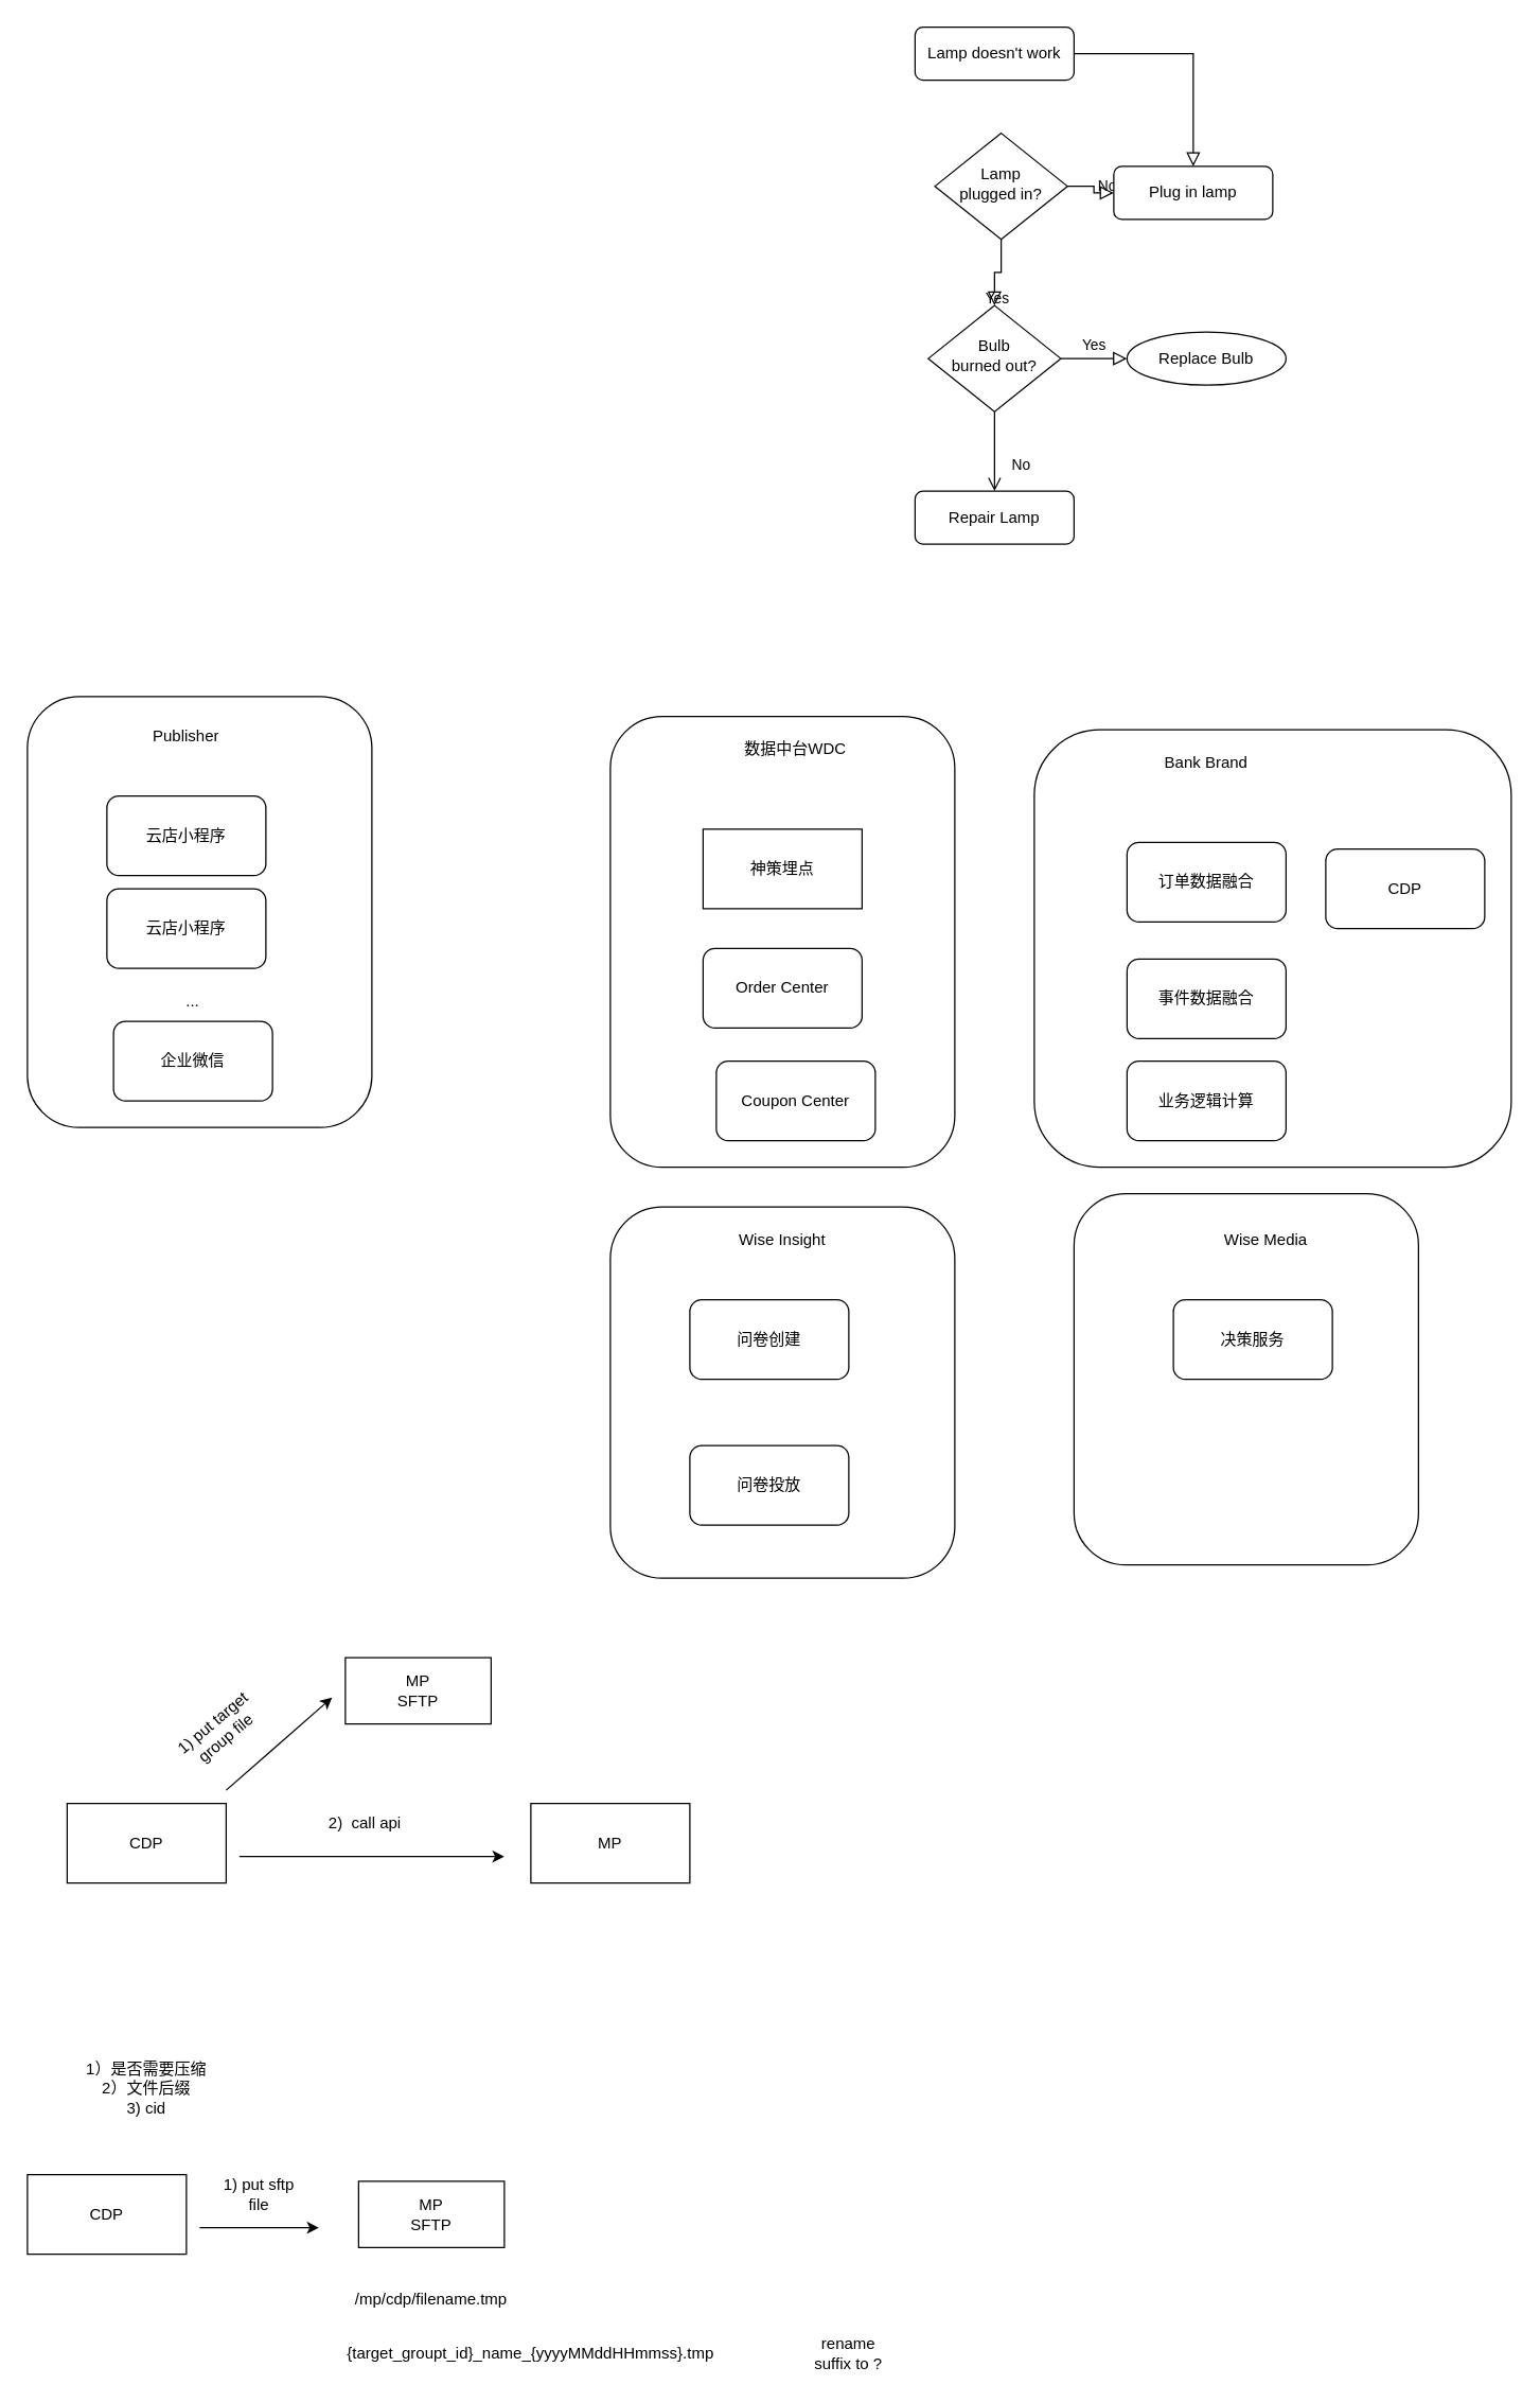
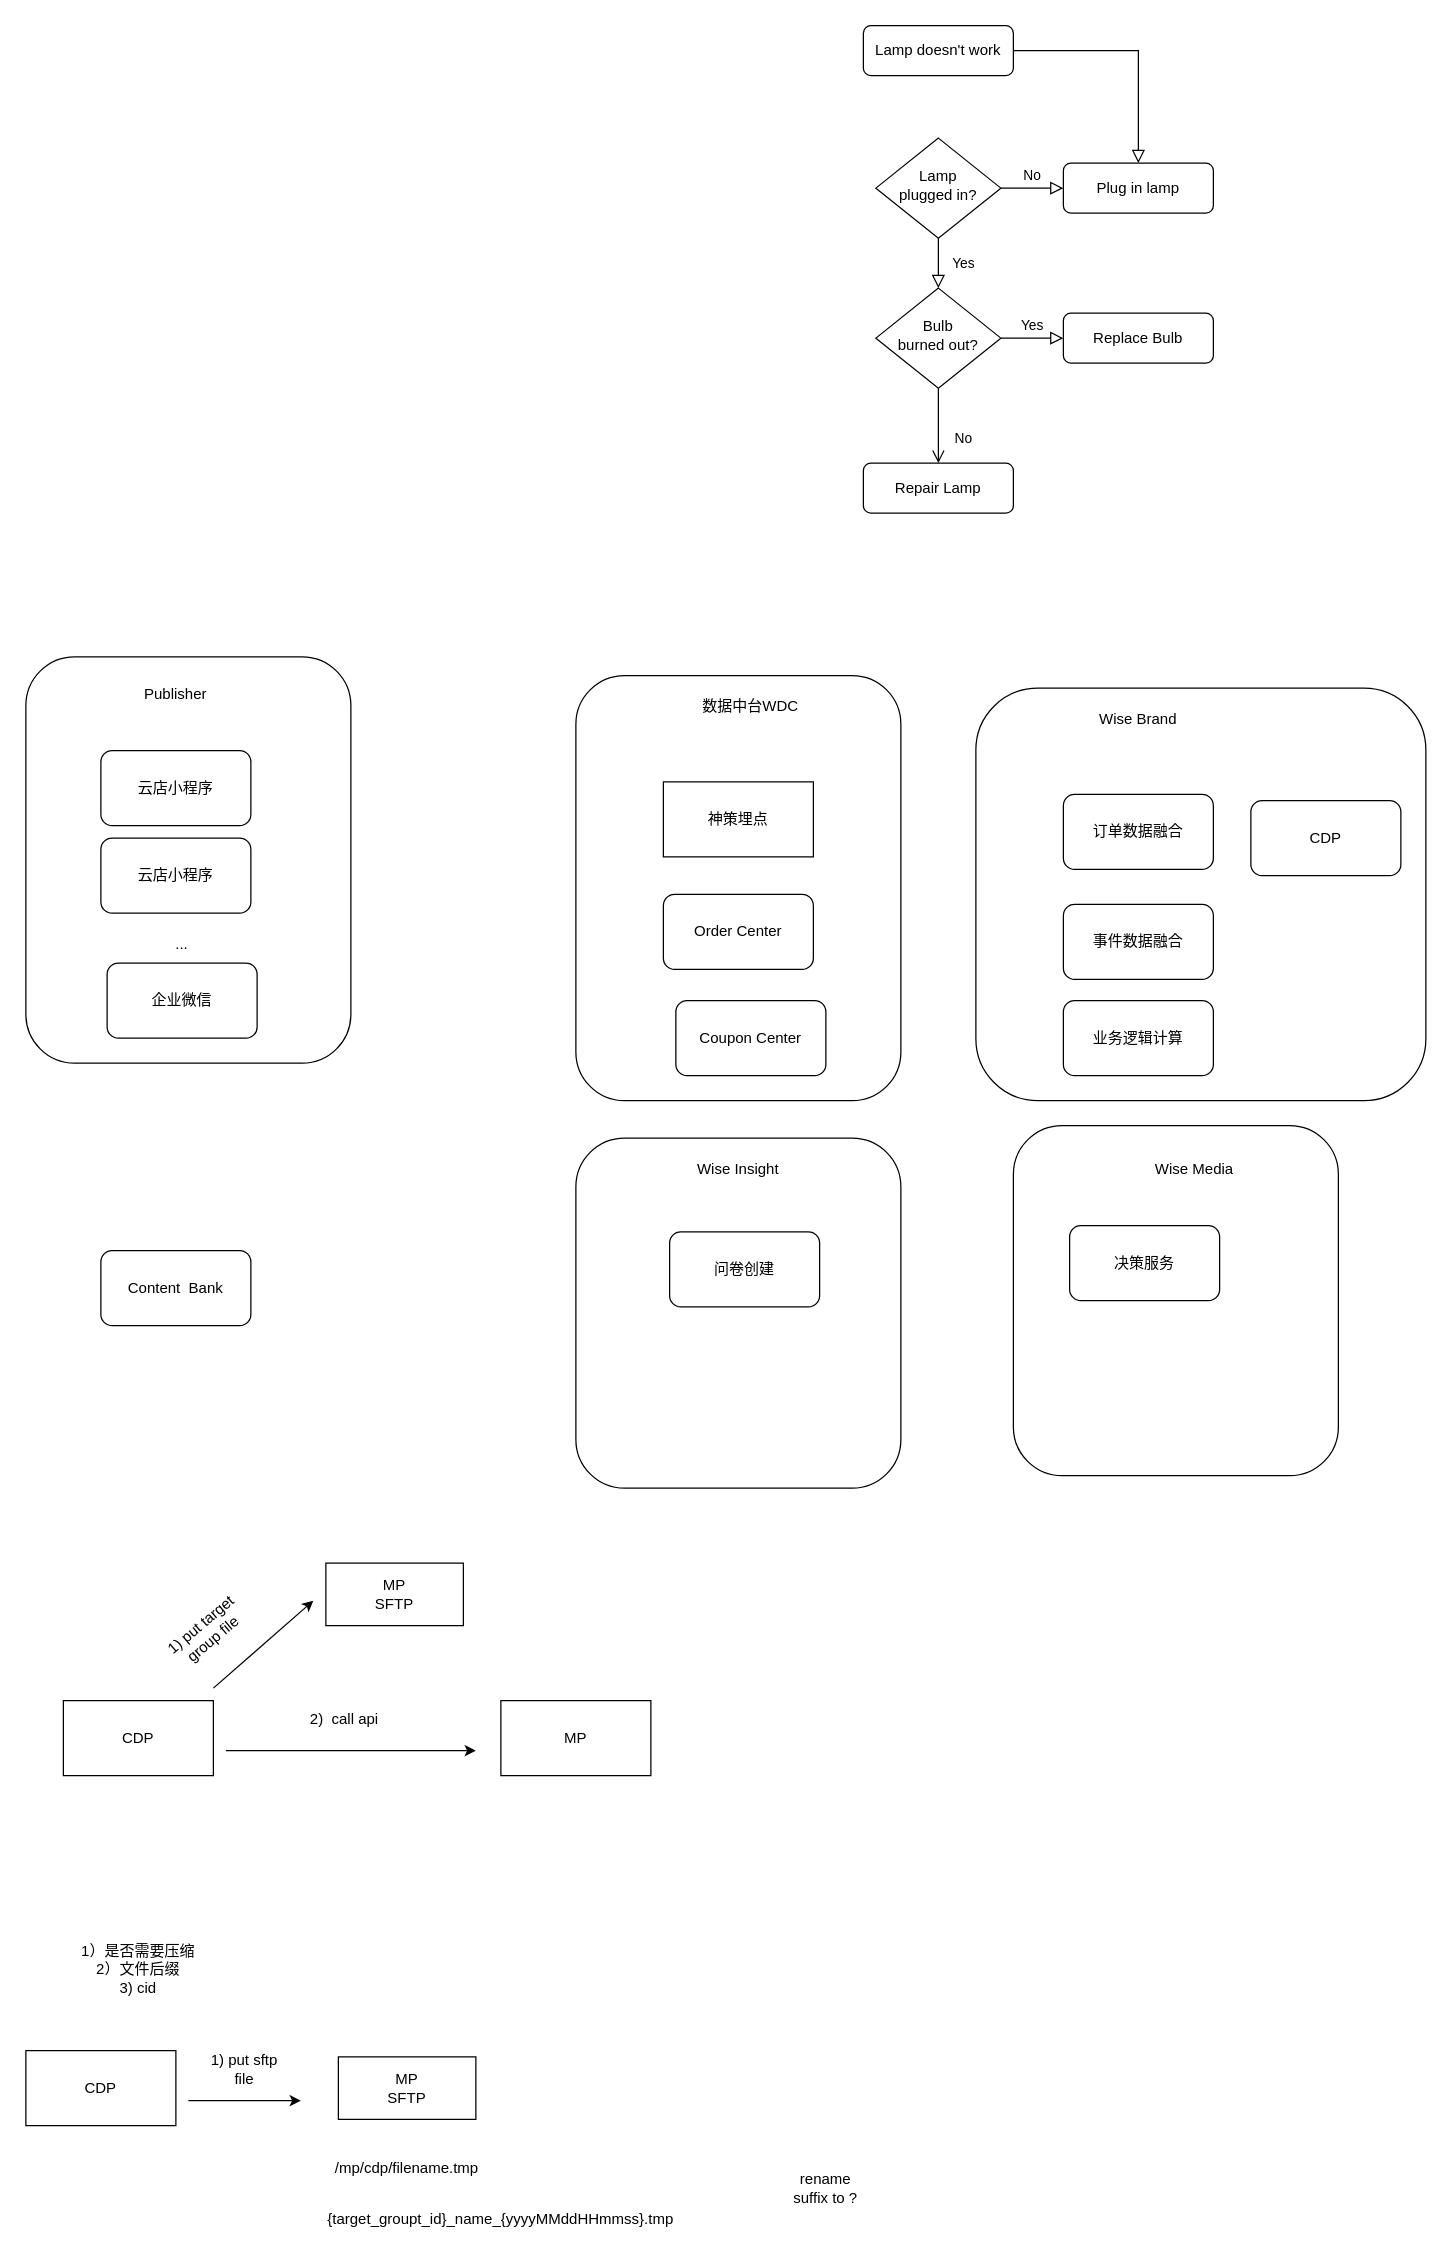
  <mxCell id="0" />
  <mxCell id="1" parent="0" />
  <mxCell id="2" value="" style="rounded=0;html=1;jettySize=auto;orthogonalLoop=1;fontSize=11;endArrow=block;endFill=0;endSize=8;strokeWidth=1;shadow=0;labelBackgroundColor=none;edgeStyle=orthogonalEdgeStyle;" parent="1" source="3" target="7" edge="1"><mxGeometry relative="1" as="geometry" /></mxCell>
  <mxCell id="3" value="Lamp doesn't work" style="rounded=1;whiteSpace=wrap;html=1;fontSize=12;glass=0;strokeWidth=1;shadow=0;" parent="1" vertex="1"><mxGeometry x="690" y="20" width="120" height="40" as="geometry" /></mxCell>
  <mxCell id="4" value="Yes" style="rounded=0;html=1;jettySize=auto;orthogonalLoop=1;fontSize=11;endArrow=block;endFill=0;endSize=8;strokeWidth=1;shadow=0;labelBackgroundColor=none;edgeStyle=orthogonalEdgeStyle;" parent="1" source="6" target="10" edge="1"><mxGeometry y="20" relative="1" as="geometry"><mxPoint as="offset" /></mxGeometry></mxCell>
  <mxCell id="5" value="No" style="edgeStyle=orthogonalEdgeStyle;rounded=0;html=1;jettySize=auto;orthogonalLoop=1;fontSize=11;endArrow=block;endFill=0;endSize=8;strokeWidth=1;shadow=0;labelBackgroundColor=none;" parent="1" source="6" target="7" edge="1"><mxGeometry y="10" relative="1" as="geometry"><mxPoint as="offset" /></mxGeometry></mxCell>
- <mxCell id="6" value="Lamp&lt;br&gt;plugged in?" style="rhombus;whiteSpace=wrap;html=1;shadow=0;fontFamily=Helvetica;fontSize=12;align=center;strokeWidth=1;spacing=6;spacingTop=-4;" parent="1" vertex="1"><mxGeometry x="705" y="100" width="100" height="80" as="geometry" /></mxCell>
- <mxCell id="7" value="Plug in lamp" style="rounded=1;whiteSpace=wrap;html=1;fontSize=12;glass=0;strokeWidth=1;shadow=0;" parent="1" vertex="1"><mxGeometry x="840" y="125" width="120" height="40" as="geometry" /></mxCell>
+ <mxCell id="6" value="Lamp&lt;br&gt;plugged in?" style="rhombus;whiteSpace=wrap;html=1;shadow=0;fontFamily=Helvetica;fontSize=12;align=center;strokeWidth=1;spacing=6;spacingTop=-4;" parent="1" vertex="1"><mxGeometry x="700" y="110" width="100" height="80" as="geometry" /></mxCell>
+ <mxCell id="7" value="Plug in lamp" style="rounded=1;whiteSpace=wrap;html=1;fontSize=12;glass=0;strokeWidth=1;shadow=0;" parent="1" vertex="1"><mxGeometry x="850" y="130" width="120" height="40" as="geometry" /></mxCell>
  <mxCell id="8" value="No" style="rounded=0;html=1;jettySize=auto;orthogonalLoop=1;fontSize=11;endArrow=open;endFill=0;endSize=8;strokeWidth=1;shadow=0;labelBackgroundColor=none;edgeStyle=orthogonalEdgeStyle;" parent="1" source="10" target="11" edge="1"><mxGeometry x="0.333" y="20" relative="1" as="geometry"><mxPoint as="offset" /></mxGeometry></mxCell>
  <mxCell id="9" value="Yes" style="edgeStyle=orthogonalEdgeStyle;rounded=0;html=1;jettySize=auto;orthogonalLoop=1;fontSize=11;endArrow=block;endFill=0;endSize=8;strokeWidth=1;shadow=0;labelBackgroundColor=none;" parent="1" source="10" target="12" edge="1"><mxGeometry y="10" relative="1" as="geometry"><mxPoint as="offset" /></mxGeometry></mxCell>
  <mxCell id="10" value="Bulb&lt;br&gt;burned out?" style="rhombus;whiteSpace=wrap;html=1;shadow=0;fontFamily=Helvetica;fontSize=12;align=center;strokeWidth=1;spacing=6;spacingTop=-4;" parent="1" vertex="1"><mxGeometry x="700" y="230" width="100" height="80" as="geometry" /></mxCell>
  <mxCell id="11" value="Repair Lamp" style="rounded=1;whiteSpace=wrap;html=1;fontSize=12;glass=0;strokeWidth=1;shadow=0;" parent="1" vertex="1"><mxGeometry x="690" y="370" width="120" height="40" as="geometry" /></mxCell>
- <mxCell id="12" value="Replace Bulb" style="ellipse;whiteSpace=wrap;html=1;fontSize=12;glass=0;strokeWidth=1;shadow=0;" parent="1" vertex="1"><mxGeometry x="850" y="250" width="120" height="40" as="geometry" /></mxCell>
+ <mxCell id="12" value="Replace Bulb" style="rounded=1;whiteSpace=wrap;html=1;fontSize=12;glass=0;strokeWidth=1;shadow=0;" parent="1" vertex="1"><mxGeometry x="850" y="250" width="120" height="40" as="geometry" /></mxCell>
  <mxCell id="13" value="" style="rounded=1;whiteSpace=wrap;html=1;" parent="1" vertex="1"><mxGeometry x="780" y="550" width="360" height="330" as="geometry" /></mxCell>
- <mxCell id="14" value="Bank Brand" style="text;html=1;strokeColor=none;fillColor=none;align=center;verticalAlign=middle;whiteSpace=wrap;rounded=0;" parent="1" vertex="1"><mxGeometry x="855" y="560" width="110" height="30" as="geometry" /></mxCell>
+ <mxCell id="14" value="Wise Brand" style="text;html=1;strokeColor=none;fillColor=none;align=center;verticalAlign=middle;whiteSpace=wrap;rounded=0;" parent="1" vertex="1"><mxGeometry x="855" y="560" width="110" height="30" as="geometry" /></mxCell>
  <mxCell id="15" value="" style="rounded=1;whiteSpace=wrap;html=1;" parent="1" vertex="1"><mxGeometry x="460" y="540" width="260" height="340" as="geometry" /></mxCell>
  <mxCell id="16" value="神策埋点" style="whiteSpace=wrap;html=1;rounded=0;" parent="1" vertex="1"><mxGeometry y="625" width="120" height="60" as="geometry" x="530" /></mxCell>
  <mxCell id="17" value="Order Center" style="rounded=1;whiteSpace=wrap;html=1;" parent="1" vertex="1"><mxGeometry y="715" width="120" height="60" as="geometry" x="530" /></mxCell>
  <mxCell id="18" value="" style="rounded=1;whiteSpace=wrap;html=1;" parent="1" vertex="1"><mxGeometry x="460" y="910" width="260" height="280" as="geometry" /></mxCell>
  <mxCell id="19" value="Wise Insight" style="text;html=1;strokeColor=none;fillColor=none;align=center;verticalAlign=middle;whiteSpace=wrap;rounded=0;" parent="1" vertex="1"><mxGeometry x="540" y="920" width="100" height="30" as="geometry" /></mxCell>
  <mxCell id="20" value="" style="rounded=1;whiteSpace=wrap;html=1;" parent="1" vertex="1"><mxGeometry x="810" y="900" width="260" height="280" as="geometry" /></mxCell>
  <mxCell id="21" value="Wise Media" style="text;html=1;strokeColor=none;fillColor=none;align=center;verticalAlign=middle;whiteSpace=wrap;rounded=0;" parent="1" vertex="1"><mxGeometry x="910" y="920" width="90" height="30" as="geometry" /></mxCell>
  <mxCell id="22" value="" style="rounded=1;whiteSpace=wrap;html=1;" parent="1" vertex="1"><mxGeometry x="20" y="525" width="260" height="325" as="geometry" /></mxCell>
  <mxCell id="23" value="Publisher" style="text;html=1;strokeColor=none;fillColor=none;align=center;verticalAlign=middle;whiteSpace=wrap;rounded=0;" parent="1" vertex="1"><mxGeometry x="110" y="540" width="60" height="30" as="geometry" /></mxCell>
  <mxCell id="24" value="云店小程序" style="rounded=1;whiteSpace=wrap;html=1;" parent="1" vertex="1"><mxGeometry x="80" y="600" width="120" height="60" as="geometry" /></mxCell>
  <mxCell id="25" value="企业微信" style="rounded=1;whiteSpace=wrap;html=1;" parent="1" vertex="1"><mxGeometry x="85" y="770" width="120" height="60" as="geometry" /></mxCell>
  <mxCell id="26" value="云店小程序" style="rounded=1;whiteSpace=wrap;html=1;" parent="1" vertex="1"><mxGeometry x="80" y="670" width="120" height="60" as="geometry" /></mxCell>
  <mxCell id="27" value="..." style="text;html=1;strokeColor=none;fillColor=none;align=center;verticalAlign=middle;whiteSpace=wrap;rounded=0;" parent="1" vertex="1"><mxGeometry x="115" y="740" width="60" height="30" as="geometry" /></mxCell>
  <mxCell id="28" value="数据中台WDC" style="text;html=1;strokeColor=none;fillColor=none;align=center;verticalAlign=middle;whiteSpace=wrap;rounded=0;" parent="1" vertex="1"><mxGeometry x="550" y="550" width="100" height="30" as="geometry" /></mxCell>
  <mxCell id="29" value="Coupon Center" style="rounded=1;whiteSpace=wrap;html=1;" parent="1" vertex="1"><mxGeometry x="540" y="800" width="120" height="60" as="geometry" /></mxCell>
  <mxCell id="30" value="订单数据融合" style="rounded=1;whiteSpace=wrap;html=1;" parent="1" vertex="1"><mxGeometry x="850" y="635" width="120" height="60" as="geometry" /></mxCell>
  <mxCell id="31" value="事件数据融合" style="rounded=1;whiteSpace=wrap;html=1;" parent="1" vertex="1"><mxGeometry x="850" y="723" width="120" height="60" as="geometry" /></mxCell>
  <mxCell id="32" value="业务逻辑计算" style="rounded=1;whiteSpace=wrap;html=1;" parent="1" vertex="1"><mxGeometry x="850" y="800" width="120" height="60" as="geometry" /></mxCell>
- <mxCell id="33" value="问卷创建" style="rounded=1;whiteSpace=wrap;html=1;" parent="1" vertex="1"><mxGeometry x="520" y="980" width="120" height="60" as="geometry" /></mxCell>
- <mxCell id="34" value="问卷投放" style="rounded=1;whiteSpace=wrap;html=1;" parent="1" vertex="1"><mxGeometry x="520" y="1090" width="120" height="60" as="geometry" /></mxCell>
- <mxCell id="35" value="决策服务" style="rounded=1;whiteSpace=wrap;html=1;" parent="1" vertex="1"><mxGeometry x="885" y="980" width="120" height="60" as="geometry" /></mxCell>
+ <mxCell id="33" value="问卷创建" style="rounded=1;whiteSpace=wrap;html=1;" parent="1" vertex="1"><mxGeometry x="535" y="985" width="120" height="60" as="geometry" /></mxCell>
+ <mxCell id="35" value="决策服务" style="rounded=1;whiteSpace=wrap;html=1;" parent="1" vertex="1"><mxGeometry x="855" y="980" width="120" height="60" as="geometry" /></mxCell>
  <mxCell id="36" value="CDP" style="rounded=1;whiteSpace=wrap;html=1;" parent="1" vertex="1"><mxGeometry x="1000" y="640" width="120" height="60" as="geometry" /></mxCell>
+ <mxCell id="37" value="Content &amp;nbsp;Bank" style="rounded=1;whiteSpace=wrap;html=1;" parent="1" vertex="1"><mxGeometry x="80" y="1000" width="120" height="60" as="geometry" /></mxCell>
  <mxCell id="38" value="CDP" style="rounded=0;whiteSpace=wrap;html=1;" vertex="1" parent="1"><mxGeometry x="50" y="1360" width="120" height="60" as="geometry" /></mxCell>
  <mxCell id="39" value="MP" style="rounded=0;whiteSpace=wrap;html=1;" vertex="1" parent="1"><mxGeometry x="400" y="1360" width="120" height="60" as="geometry" /></mxCell>
  <mxCell id="40" value="MP&lt;br&gt;SFTP" style="rounded=0;whiteSpace=wrap;html=1;" vertex="1" parent="1"><mxGeometry x="260" y="1250" width="110" height="50" as="geometry" /></mxCell>
  <mxCell id="41" value="" style="endArrow=classic;html=1;rounded=0;" edge="1" parent="1"><mxGeometry width="50" height="50" relative="1" as="geometry"><mxPoint x="170" y="1350" as="sourcePoint" /><mxPoint x="250" y="1280" as="targetPoint" /></mxGeometry></mxCell>
  <mxCell id="42" value="1) put target group file" style="text;html=1;strokeColor=none;fillColor=none;align=center;verticalAlign=middle;whiteSpace=wrap;rounded=0;rotation=-40;" vertex="1" parent="1"><mxGeometry x="130" y="1290" width="70" height="30" as="geometry" /></mxCell>
  <mxCell id="43" value="" style="endArrow=classic;html=1;rounded=0;" edge="1" parent="1"><mxGeometry width="50" height="50" relative="1" as="geometry"><mxPoint x="180" y="1400" as="sourcePoint" /><mxPoint x="380" y="1400" as="targetPoint" /></mxGeometry></mxCell>
  <mxCell id="44" value="2) &amp;nbsp;call api" style="text;html=1;strokeColor=none;fillColor=none;align=center;verticalAlign=middle;whiteSpace=wrap;rounded=0;rotation=0;" vertex="1" parent="1"><mxGeometry x="240" y="1360" width="70" height="30" as="geometry" /></mxCell>
  <mxCell id="45" value="CDP" style="rounded=0;whiteSpace=wrap;html=1;" vertex="1" parent="1"><mxGeometry x="20" y="1640" width="120" height="60" as="geometry" /></mxCell>
  <mxCell id="46" value="MP&lt;br&gt;SFTP" style="rounded=0;whiteSpace=wrap;html=1;" vertex="1" parent="1"><mxGeometry x="270" y="1645" width="110" height="50" as="geometry" /></mxCell>
  <mxCell id="47" value="" style="endArrow=classic;html=1;rounded=0;" edge="1" parent="1"><mxGeometry width="50" height="50" relative="1" as="geometry"><mxPoint x="150" y="1680" as="sourcePoint" /><mxPoint x="240" y="1680" as="targetPoint" /></mxGeometry></mxCell>
  <mxCell id="48" value="1) put sftp file" style="text;html=1;strokeColor=none;fillColor=none;align=center;verticalAlign=middle;whiteSpace=wrap;rounded=0;rotation=0;" vertex="1" parent="1"><mxGeometry x="160" y="1640" width="70" height="30" as="geometry" /></mxCell>
  <mxCell id="49" value="/mp/cdp/filename.tmp" style="text;html=1;strokeColor=none;fillColor=none;align=center;verticalAlign=middle;whiteSpace=wrap;rounded=0;" vertex="1" parent="1"><mxGeometry x="295" y="1719" width="60" height="30" as="geometry" /></mxCell>
  <mxCell id="50" value="{target_groupt_id}_name_{yyyyMMddHHmmss}.tmp" style="text;html=1;strokeColor=none;fillColor=none;align=center;verticalAlign=middle;whiteSpace=wrap;rounded=0;" vertex="1" parent="1"><mxGeometry x="370" y="1760" width="60" height="30" as="geometry" /></mxCell>
- <mxCell id="51" value="rename suffix to ?" style="text;html=1;strokeColor=none;fillColor=none;align=center;verticalAlign=middle;whiteSpace=wrap;rounded=0;" vertex="1" parent="1"><mxGeometry x="610" y="1760" width="60" height="30" as="geometry" /></mxCell>
+ <mxCell id="51" value="rename suffix to ?" style="text;html=1;strokeColor=none;fillColor=none;align=center;verticalAlign=middle;whiteSpace=wrap;rounded=0;" vertex="1" parent="1"><mxGeometry x="630" y="1735" width="60" height="30" as="geometry" /></mxCell>
  <mxCell id="52" value="1）是否需要压缩&lt;br&gt;2）文件后缀&lt;br&gt;3) cid" style="text;html=1;strokeColor=none;fillColor=none;align=center;verticalAlign=middle;whiteSpace=wrap;rounded=0;" vertex="1" parent="1"><mxGeometry x="20" y="1560" width="180" height="30" as="geometry" /></mxCell>
